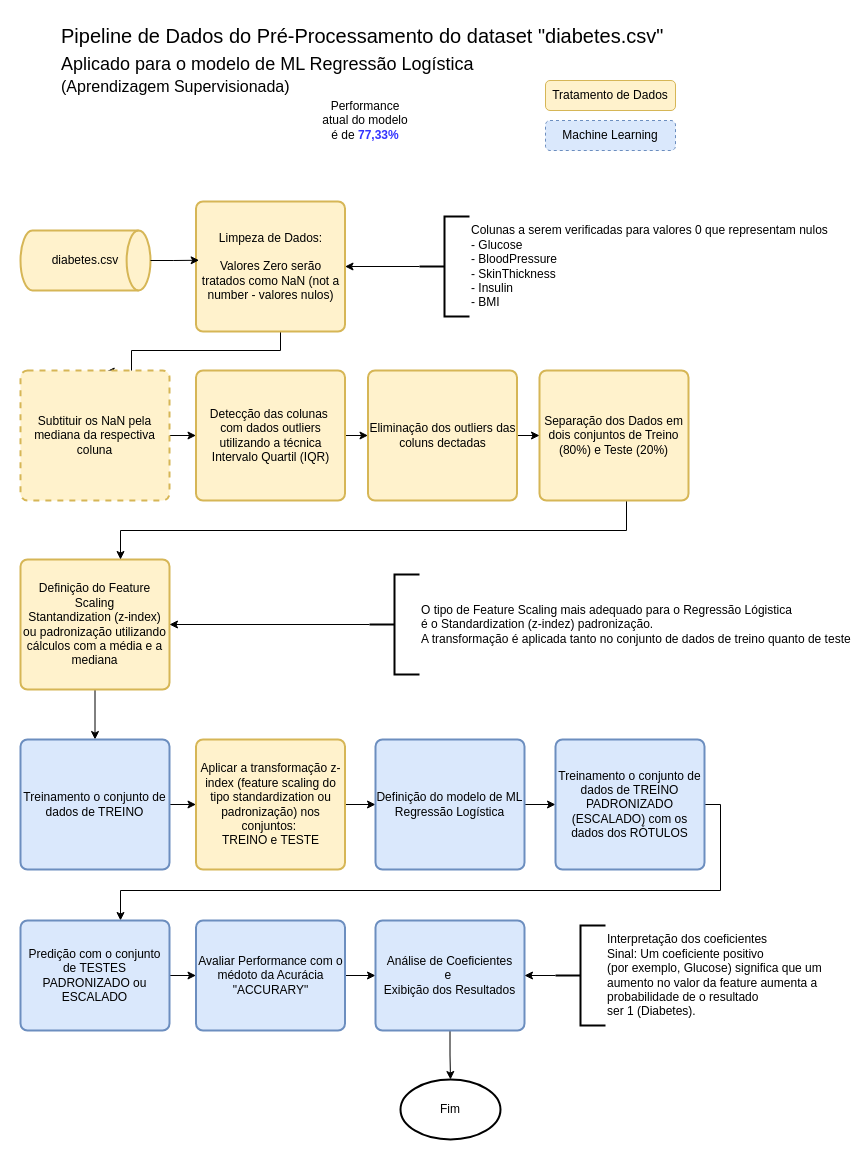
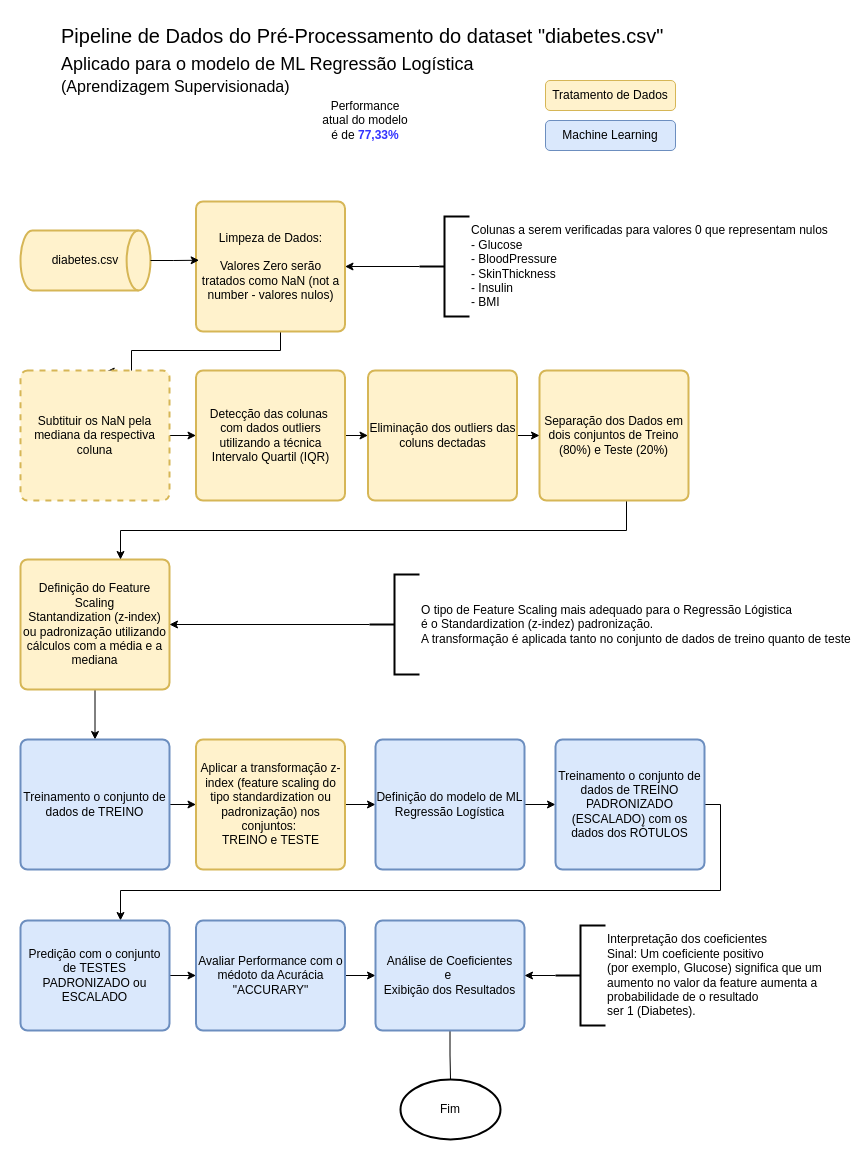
  <mxCell id="0" />
  <mxCell id="1" parent="0" />
  <mxCell id="2" value="diabetes.csv" style="strokeWidth=2;html=1;shape=mxgraph.flowchart.direct_data;whiteSpace=wrap;fillColor=#fff2cc;strokeColor=#d6b656;" parent="1" vertex="1"><mxGeometry x="20" y="230" width="130" height="60" as="geometry" /></mxCell>
  <mxCell id="3" value="Pipeline de Dados do Pré-Processamento do dataset &quot;diabetes.csv&quot;" style="text;strokeColor=none;fillColor=none;align=left;verticalAlign=middle;spacingLeft=4;spacingRight=4;overflow=hidden;points=[[0,0.5],[1,0.5]];portConstraint=eastwest;rotatable=0;whiteSpace=wrap;html=1;fontSize=20;" parent="1" vertex="1"><mxGeometry x="55" y="20" width="620" height="30" as="geometry" /></mxCell>
  <mxCell id="4" style="edgeStyle=orthogonalEdgeStyle;rounded=0;orthogonalLoop=1;jettySize=auto;html=1;entryX=0.575;entryY=0.008;entryDx=0;entryDy=0;entryPerimeter=0;" parent="1" source="5" target="10" edge="1"><mxGeometry relative="1" as="geometry"><mxPoint x="225" y="400" as="targetPoint" /><Array as="points"><mxPoint x="280" y="350" /><mxPoint x="131" y="350" /></Array></mxGeometry></mxCell>
  <mxCell id="5" value="Limpeza de Dados:&lt;br&gt;&lt;br&gt;Valores Zero serão tratados como NaN (not a number - valores nulos)" style="rounded=1;whiteSpace=wrap;html=1;absoluteArcSize=1;arcSize=14;strokeWidth=2;fillColor=#fff2cc;strokeColor=#d6b656;" parent="1" vertex="1"><mxGeometry x="195.5" y="201" width="149" height="130" as="geometry" /></mxCell>
  <mxCell id="6" value="Aplicado para o modelo de ML Regressão Logística &lt;br&gt;&lt;font style=&quot;font-size: 16px;&quot;&gt;(Aprendizagem Supervisionada)&lt;/font&gt;" style="text;strokeColor=none;fillColor=none;align=left;verticalAlign=middle;spacingLeft=4;spacingRight=4;overflow=hidden;points=[[0,0.5],[1,0.5]];portConstraint=eastwest;rotatable=0;whiteSpace=wrap;html=1;fontSize=18;" parent="1" vertex="1"><mxGeometry x="55" y="50" width="620" height="50" as="geometry" /></mxCell>
  <mxCell id="7" style="edgeStyle=orthogonalEdgeStyle;rounded=0;orthogonalLoop=1;jettySize=auto;html=1;entryX=1;entryY=0.5;entryDx=0;entryDy=0;" parent="1" source="8" target="5" edge="1"><mxGeometry relative="1" as="geometry" /></mxCell>
  <mxCell id="8" value="&lt;div&gt;Colunas a serem verificadas para valores 0 que representam nulos&lt;/div&gt;&lt;div&gt;- Glucose&lt;/div&gt;&lt;div&gt;- BloodPressure&lt;/div&gt;&lt;div&gt;- SkinThickness&lt;/div&gt;&lt;div&gt;- Insulin&lt;/div&gt;&lt;div&gt;- BMI&lt;/div&gt;" style="strokeWidth=2;html=1;shape=mxgraph.flowchart.annotation_2;align=left;labelPosition=right;pointerEvents=1;" parent="1" vertex="1"><mxGeometry x="419" y="216" width="50" height="100" as="geometry" /></mxCell>
  <mxCell id="9" value="" style="edgeStyle=orthogonalEdgeStyle;rounded=0;orthogonalLoop=1;jettySize=auto;html=1;" edge="1" parent="1" source="10" target="38"><mxGeometry relative="1" as="geometry" /></mxCell>
  <mxCell id="10" value="Subtituir os NaN pela mediana da respectiva coluna" style="rounded=1;whiteSpace=wrap;html=1;absoluteArcSize=1;arcSize=14;strokeWidth=2;fillColor=#fff2cc;strokeColor=#d6b656;dashed=1;" parent="1" vertex="1"><mxGeometry x="20" y="370" width="149" height="130" as="geometry" /></mxCell>
  <mxCell id="11" value="" style="edgeStyle=orthogonalEdgeStyle;rounded=0;orthogonalLoop=1;jettySize=auto;html=1;" parent="1" source="12" target="18" edge="1"><mxGeometry relative="1" as="geometry" /></mxCell>
  <mxCell id="12" value="Definição do Feature Scaling&lt;br&gt;Stantandization (z-index) ou padronização utilizando cálculos com a média e a mediana" style="rounded=1;whiteSpace=wrap;html=1;absoluteArcSize=1;arcSize=14;strokeWidth=2;fillColor=#fff2cc;strokeColor=#d6b656;" parent="1" vertex="1"><mxGeometry x="20" y="559" width="149" height="130" as="geometry" /></mxCell>
  <mxCell id="13" style="edgeStyle=orthogonalEdgeStyle;rounded=0;orthogonalLoop=1;jettySize=auto;html=1;" parent="1" source="14" target="12" edge="1"><mxGeometry relative="1" as="geometry" /></mxCell>
  <mxCell id="14" value="O tipo de Feature Scaling mais adequado para o Regressão Lógistica&amp;nbsp;&lt;div&gt;é o Standardization (z-indez) padronização.&lt;div&gt;A transformação é aplicada tanto no conjunto de dados de treino quanto de teste&lt;/div&gt;&lt;/div&gt;" style="strokeWidth=2;html=1;shape=mxgraph.flowchart.annotation_2;align=left;labelPosition=right;pointerEvents=1;" parent="1" vertex="1"><mxGeometry x="369" y="574" width="50" height="100" as="geometry" /></mxCell>
  <mxCell id="15" style="edgeStyle=orthogonalEdgeStyle;rounded=0;orthogonalLoop=1;jettySize=auto;html=1;" parent="1" source="16" target="12" edge="1"><mxGeometry relative="1" as="geometry"><Array as="points"><mxPoint x="626" y="530" /><mxPoint x="120" y="530" /></Array></mxGeometry></mxCell>
  <mxCell id="16" value="Separação dos Dados em dois conjuntos de Treino (80%) e Teste (20%)" style="rounded=1;whiteSpace=wrap;html=1;absoluteArcSize=1;arcSize=14;strokeWidth=2;fillColor=#fff2cc;strokeColor=#d6b656;" parent="1" vertex="1"><mxGeometry x="539" y="370" width="149" height="130" as="geometry" /></mxCell>
  <mxCell id="17" value="" style="edgeStyle=orthogonalEdgeStyle;rounded=0;orthogonalLoop=1;jettySize=auto;html=1;" parent="1" source="18" target="21" edge="1"><mxGeometry relative="1" as="geometry" /></mxCell>
  <mxCell id="18" value="Treinamento o conjunto de dados de TREINO" style="rounded=1;whiteSpace=wrap;html=1;absoluteArcSize=1;arcSize=14;strokeWidth=2;fillColor=#dae8fc;strokeColor=#6c8ebf;" parent="1" vertex="1"><mxGeometry x="20" y="739" width="149" height="130" as="geometry" /></mxCell>
  <mxCell id="19" style="edgeStyle=orthogonalEdgeStyle;rounded=0;orthogonalLoop=1;jettySize=auto;html=1;entryX=0.021;entryY=0.452;entryDx=0;entryDy=0;entryPerimeter=0;" parent="1" source="2" target="5" edge="1"><mxGeometry relative="1" as="geometry" /></mxCell>
  <mxCell id="20" value="" style="edgeStyle=orthogonalEdgeStyle;rounded=0;orthogonalLoop=1;jettySize=auto;html=1;" parent="1" source="21" target="23" edge="1"><mxGeometry relative="1" as="geometry" /></mxCell>
  <mxCell id="21" value="Aplicar a transformação z-index (feature scaling do tipo standardization ou padronização) nos conjuntos:&amp;nbsp;&lt;div&gt;TREINO e TESTE&lt;/div&gt;" style="rounded=1;whiteSpace=wrap;html=1;absoluteArcSize=1;arcSize=14;strokeWidth=2;fillColor=#fff2cc;strokeColor=#d6b656;" parent="1" vertex="1"><mxGeometry x="195.5" y="739" width="149" height="130" as="geometry" /></mxCell>
  <mxCell id="22" value="" style="edgeStyle=orthogonalEdgeStyle;rounded=0;orthogonalLoop=1;jettySize=auto;html=1;" parent="1" source="23" target="25" edge="1"><mxGeometry relative="1" as="geometry" /></mxCell>
  <mxCell id="23" value="Definição do modelo de ML Regressão Logística" style="rounded=1;whiteSpace=wrap;html=1;absoluteArcSize=1;arcSize=14;strokeWidth=2;fillColor=#dae8fc;strokeColor=#6c8ebf;" parent="1" vertex="1"><mxGeometry x="375" y="739" width="149" height="130" as="geometry" /></mxCell>
  <mxCell id="24" value="" style="edgeStyle=orthogonalEdgeStyle;rounded=0;orthogonalLoop=1;jettySize=auto;html=1;" parent="1" source="25" target="27" edge="1"><mxGeometry relative="1" as="geometry"><Array as="points"><mxPoint x="720" y="890" /><mxPoint x="120" y="890" /></Array></mxGeometry></mxCell>
  <mxCell id="25" value="Treinamento o conjunto de dados de TREINO PADRONIZADO (ESCALADO) com os dados dos RÓTULOS" style="rounded=1;whiteSpace=wrap;html=1;absoluteArcSize=1;arcSize=14;strokeWidth=2;fillColor=#dae8fc;strokeColor=#6c8ebf;" parent="1" vertex="1"><mxGeometry x="555" y="739" width="149" height="130" as="geometry" /></mxCell>
  <mxCell id="26" value="" style="edgeStyle=orthogonalEdgeStyle;rounded=0;orthogonalLoop=1;jettySize=auto;html=1;" parent="1" source="27" target="29" edge="1"><mxGeometry relative="1" as="geometry" /></mxCell>
  <mxCell id="27" value="Predição com o conjunto de TESTES PADRONIZADO ou ESCALADO" style="rounded=1;whiteSpace=wrap;html=1;absoluteArcSize=1;arcSize=14;strokeWidth=2;fillColor=#dae8fc;strokeColor=#6c8ebf;" parent="1" vertex="1"><mxGeometry x="20" y="920" width="149" height="110" as="geometry" /></mxCell>
  <mxCell id="28" value="" style="edgeStyle=orthogonalEdgeStyle;rounded=0;orthogonalLoop=1;jettySize=auto;html=1;" parent="1" source="29" target="31" edge="1"><mxGeometry relative="1" as="geometry" /></mxCell>
  <mxCell id="29" value="Avaliar Performance com o médoto da Acurácia &quot;ACCURARY&quot;" style="rounded=1;whiteSpace=wrap;html=1;absoluteArcSize=1;arcSize=14;strokeWidth=2;fillColor=#dae8fc;strokeColor=#6c8ebf;" parent="1" vertex="1"><mxGeometry x="195.5" y="920" width="149" height="110" as="geometry" /></mxCell>
- <mxCell id="30" value="" style="edgeStyle=orthogonalEdgeStyle;rounded=0;orthogonalLoop=1;jettySize=auto;html=1;" parent="1" source="31" target="34" edge="1"><mxGeometry relative="1" as="geometry" /></mxCell>
+ <mxCell id="30" value="" style="edgeStyle=orthogonalEdgeStyle;rounded=0;orthogonalLoop=1;jettySize=auto;html=1;endArrow=none;" parent="1" source="31" target="34" edge="1"><mxGeometry relative="1" as="geometry" /></mxCell>
  <mxCell id="31" value="Análise de Coeficientes&lt;div&gt;e&amp;nbsp;&lt;/div&gt;&lt;div&gt;Exibição dos Resultados&lt;/div&gt;" style="rounded=1;whiteSpace=wrap;html=1;absoluteArcSize=1;arcSize=14;strokeWidth=2;fillColor=#dae8fc;strokeColor=#6c8ebf;" parent="1" vertex="1"><mxGeometry x="375" y="920" width="149" height="110" as="geometry" /></mxCell>
  <mxCell id="32" value="" style="edgeStyle=orthogonalEdgeStyle;rounded=0;orthogonalLoop=1;jettySize=auto;html=1;" parent="1" source="33" target="31" edge="1"><mxGeometry relative="1" as="geometry" /></mxCell>
  <mxCell id="33" value="&lt;br&gt;Interpretação dos coeficientes&lt;div&gt;Sinal: Um coeficiente positivo&amp;nbsp;&lt;/div&gt;&lt;div&gt;(por exemplo, Glucose) significa que um&amp;nbsp;&lt;/div&gt;&lt;div&gt;aumento no valor da feature aumenta a&amp;nbsp;&lt;/div&gt;&lt;div&gt;probabilidade de o resultado&amp;nbsp;&lt;/div&gt;&lt;div&gt;ser 1 (Diabetes).&lt;br&gt;&lt;div&gt;&lt;br&gt;&lt;/div&gt;&lt;/div&gt;" style="strokeWidth=2;html=1;shape=mxgraph.flowchart.annotation_2;align=left;labelPosition=right;pointerEvents=1;" parent="1" vertex="1"><mxGeometry x="555" y="925" width="50" height="100" as="geometry" /></mxCell>
  <mxCell id="34" value="Fim" style="strokeWidth=2;html=1;shape=mxgraph.flowchart.start_1;whiteSpace=wrap;" parent="1" vertex="1"><mxGeometry x="400" y="1079" width="100" height="60" as="geometry" /></mxCell>
  <mxCell id="35" value="Tratamento de Dados" style="rounded=1;whiteSpace=wrap;html=1;fillColor=#fff2cc;strokeColor=#d6b656;" parent="1" vertex="1"><mxGeometry x="545" y="80" width="130" height="30" as="geometry" /></mxCell>
- <mxCell id="36" value="Machine Learning" style="rounded=1;whiteSpace=wrap;html=1;fillColor=#dae8fc;strokeColor=#6c8ebf;dashed=1;" parent="1" vertex="1"><mxGeometry x="545" y="120" width="130" height="30" as="geometry" /></mxCell>
+ <mxCell id="36" value="Machine Learning" style="rounded=1;whiteSpace=wrap;html=1;fillColor=#dae8fc;strokeColor=#6c8ebf;" parent="1" vertex="1"><mxGeometry x="545" y="120" width="130" height="30" as="geometry" /></mxCell>
  <mxCell id="37" value="" style="edgeStyle=orthogonalEdgeStyle;rounded=0;orthogonalLoop=1;jettySize=auto;html=1;" edge="1" parent="1" source="38" target="40"><mxGeometry relative="1" as="geometry" /></mxCell>
  <mxCell id="38" value="Detecção das colunas&amp;nbsp;&lt;div&gt;com dados outliers&lt;/div&gt;&lt;div&gt;utilizando a técnica Intervalo Quartil (IQR)&lt;/div&gt;" style="rounded=1;whiteSpace=wrap;html=1;absoluteArcSize=1;arcSize=14;strokeWidth=2;fillColor=#fff2cc;strokeColor=#d6b656;" vertex="1" parent="1"><mxGeometry x="195.5" y="370" width="149" height="130" as="geometry" /></mxCell>
  <mxCell id="39" value="" style="edgeStyle=orthogonalEdgeStyle;rounded=0;orthogonalLoop=1;jettySize=auto;html=1;" edge="1" parent="1" source="40" target="16"><mxGeometry relative="1" as="geometry" /></mxCell>
  <mxCell id="40" value="Eliminação dos outliers das coluns dectadas" style="rounded=1;whiteSpace=wrap;html=1;absoluteArcSize=1;arcSize=14;strokeWidth=2;fillColor=#fff2cc;strokeColor=#d6b656;" vertex="1" parent="1"><mxGeometry x="367.5" y="370" width="149" height="130" as="geometry" /></mxCell>
  <mxCell id="41" value="Performance atual do modelo é de &lt;b&gt;&lt;font style=&quot;color: rgb(51, 51, 255);&quot;&gt;77,33%&lt;/font&gt;&lt;/b&gt;" style="text;html=1;align=center;verticalAlign=middle;whiteSpace=wrap;rounded=0;" vertex="1" parent="1"><mxGeometry x="320" y="90" width="90" height="60" as="geometry" /></mxCell>
